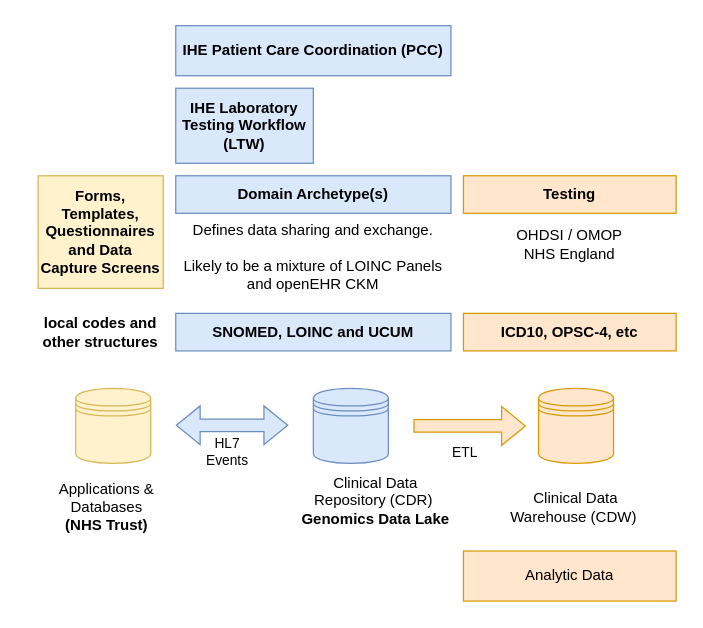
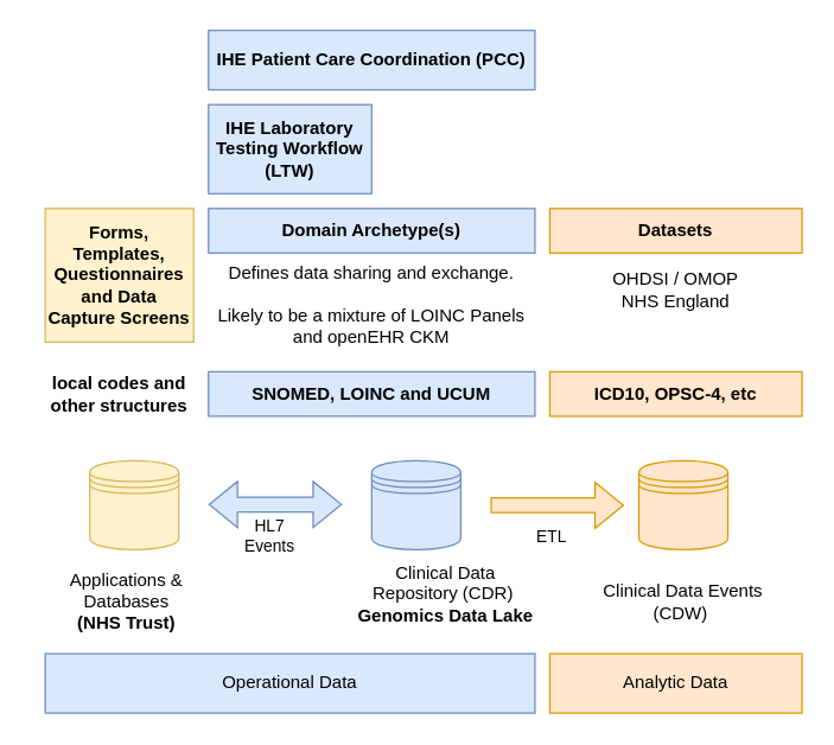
  <mxCell id="0" />
  <mxCell id="1" parent="0" />
  <mxCell id="2" value="" style="shape=datastore;whiteSpace=wrap;html=1;fillColor=#dae8fc;strokeColor=#6c8ebf;" vertex="1" parent="1"><mxGeometry x="250" y="310" width="60" height="60" as="geometry" /></mxCell>
  <mxCell id="3" value="" style="shape=datastore;whiteSpace=wrap;html=1;fillColor=#ffe6cc;strokeColor=#d79b00;" vertex="1" parent="1"><mxGeometry x="430" y="310" width="60" height="60" as="geometry" /></mxCell>
  <mxCell id="4" value="Clinical Data Repository (CDR)&amp;nbsp;&lt;br&gt;&lt;b&gt;Genomics Data Lake&lt;/b&gt;" style="text;html=1;align=center;verticalAlign=middle;whiteSpace=wrap;rounded=0;" vertex="1" parent="1"><mxGeometry x="235" y="385" width="130" height="30" as="geometry" /></mxCell>
  <mxCell id="5" value="" style="shape=datastore;whiteSpace=wrap;html=1;fillColor=#fff2cc;strokeColor=#d6b656;" vertex="1" parent="1"><mxGeometry x="60" y="310" width="60" height="60" as="geometry" /></mxCell>
  <mxCell id="6" value="Applications &amp;amp; Databases&lt;br&gt;&lt;b&gt;(NHS Trust)&lt;/b&gt;" style="text;html=1;align=center;verticalAlign=middle;whiteSpace=wrap;rounded=0;" vertex="1" parent="1"><mxGeometry x="20" y="390" width="130" height="30" as="geometry" /></mxCell>
  <mxCell id="7" value="Forms, Templates, Questionnaires and Data Capture Screens" style="text;html=1;align=center;verticalAlign=middle;whiteSpace=wrap;rounded=0;fontStyle=1;fillColor=#fff2cc;strokeColor=#d6b656;" vertex="1" parent="1"><mxGeometry x="30" y="140" width="100" height="90" as="geometry" /></mxCell>
- <mxCell id="8" value="Testing" style="text;html=1;align=center;verticalAlign=middle;whiteSpace=wrap;rounded=0;fontStyle=1;fillColor=#ffe6cc;strokeColor=#d79b00;" vertex="1" parent="1"><mxGeometry x="370" y="140" width="170" height="30" as="geometry" /></mxCell>
- <mxCell id="9" value="Clinical Data Warehouse (CDW)&amp;nbsp;" style="text;html=1;align=center;verticalAlign=middle;whiteSpace=wrap;rounded=0;" vertex="1" parent="1"><mxGeometry x="395" y="390" width="130" height="30" as="geometry" /></mxCell>
+ <mxCell id="8" value="Datasets" style="text;html=1;align=center;verticalAlign=middle;whiteSpace=wrap;rounded=0;fontStyle=1;fillColor=#ffe6cc;strokeColor=#d79b00;" vertex="1" parent="1"><mxGeometry x="370" y="140" width="170" height="30" as="geometry" /></mxCell>
+ <mxCell id="9" value="Clinical Data Events (CDW)&amp;nbsp;" style="text;html=1;align=center;verticalAlign=middle;whiteSpace=wrap;rounded=0;" vertex="1" parent="1"><mxGeometry x="395" y="390" width="130" height="30" as="geometry" /></mxCell>
  <mxCell id="10" value="Domain Archetype(s)" style="text;html=1;align=center;verticalAlign=middle;whiteSpace=wrap;rounded=0;fontStyle=1;fillColor=#dae8fc;strokeColor=#6c8ebf;" vertex="1" parent="1"><mxGeometry x="140" y="140" width="220" height="30" as="geometry" /></mxCell>
  <mxCell id="11" value="Defines data sharing and exchange.&lt;div&gt;&lt;br&gt;Likely to be a mixture of LOINC Panels and openEHR CKM&lt;/div&gt;" style="text;html=1;align=center;verticalAlign=middle;whiteSpace=wrap;rounded=0;" vertex="1" parent="1"><mxGeometry x="140" y="180" width="220" height="50" as="geometry" /></mxCell>
  <mxCell id="12" value="SNOMED, LOINC and UCUM" style="text;html=1;align=center;verticalAlign=middle;whiteSpace=wrap;rounded=0;fontStyle=1;fillColor=#dae8fc;strokeColor=#6c8ebf;" vertex="1" parent="1"><mxGeometry x="140" y="250" width="220" height="30" as="geometry" /></mxCell>
  <mxCell id="13" value="ICD10, OPSC-4, etc" style="text;html=1;align=center;verticalAlign=middle;whiteSpace=wrap;rounded=0;fontStyle=1;fillColor=#ffe6cc;strokeColor=#d79b00;" vertex="1" parent="1"><mxGeometry x="370" y="250" width="170" height="30" as="geometry" /></mxCell>
  <mxCell id="14" value="local codes and other structures" style="text;html=1;align=center;verticalAlign=middle;whiteSpace=wrap;rounded=0;fontStyle=1" vertex="1" parent="1"><mxGeometry x="25" y="250" width="110" height="30" as="geometry" /></mxCell>
+ <mxCell id="15" value="Operational Data" style="rounded=0;whiteSpace=wrap;html=1;fillColor=#dae8fc;strokeColor=#6c8ebf;" vertex="1" parent="1"><mxGeometry x="30" y="440" width="330" height="40" as="geometry" /></mxCell>
  <mxCell id="16" value="Analytic Data" style="rounded=0;whiteSpace=wrap;html=1;fillColor=#ffe6cc;strokeColor=#d79b00;" vertex="1" parent="1"><mxGeometry x="370" y="440" width="170" height="40" as="geometry" /></mxCell>
  <mxCell id="17" value="" style="shape=flexArrow;endArrow=classic;startArrow=classic;html=1;rounded=0;fillColor=#dae8fc;strokeColor=#6c8ebf;" edge="1" parent="1"><mxGeometry width="100" height="100" relative="1" as="geometry"><mxPoint x="140" y="339.5" as="sourcePoint" /><mxPoint x="230" y="339.5" as="targetPoint" /></mxGeometry></mxCell>
  <mxCell id="18" value="HL7&lt;br&gt;Events" style="edgeLabel;html=1;align=center;verticalAlign=middle;resizable=0;points=[];" connectable="0" vertex="1" parent="17"><mxGeometry x="-0.111" y="1" relative="1" as="geometry"><mxPoint y="22" as="offset" /></mxGeometry></mxCell>
  <mxCell id="19" value="" style="shape=flexArrow;endArrow=classic;html=1;rounded=0;fillColor=#ffe6cc;strokeColor=#d79b00;" edge="1" parent="1"><mxGeometry width="50" height="50" relative="1" as="geometry"><mxPoint x="330" y="340" as="sourcePoint" /><mxPoint x="420" y="340" as="targetPoint" /></mxGeometry></mxCell>
  <mxCell id="20" value="ETL" style="edgeLabel;html=1;align=center;verticalAlign=middle;resizable=0;points=[];" connectable="0" vertex="1" parent="19"><mxGeometry x="-0.089" relative="1" as="geometry"><mxPoint x="-1" y="20" as="offset" /></mxGeometry></mxCell>
  <mxCell id="21" value="IHE Patient Care Coordination (PCC)" style="text;html=1;align=center;verticalAlign=middle;whiteSpace=wrap;rounded=0;fontStyle=1;fillColor=#dae8fc;strokeColor=#6c8ebf;" vertex="1" parent="1"><mxGeometry x="140" y="20" width="220" height="40" as="geometry" /></mxCell>
  <mxCell id="22" value="IHE Laboratory Testing Workflow (LTW)" style="text;html=1;align=center;verticalAlign=middle;whiteSpace=wrap;rounded=0;fontStyle=1;fillColor=#dae8fc;strokeColor=#6c8ebf;" vertex="1" parent="1"><mxGeometry x="140" y="70" width="110" height="60" as="geometry" /></mxCell>
  <mxCell id="23" value="OHDSI / OMOP&lt;br&gt;NHS England" style="text;html=1;align=center;verticalAlign=middle;whiteSpace=wrap;rounded=0;" vertex="1" parent="1"><mxGeometry x="370" y="180" width="170" height="30" as="geometry" /></mxCell>
